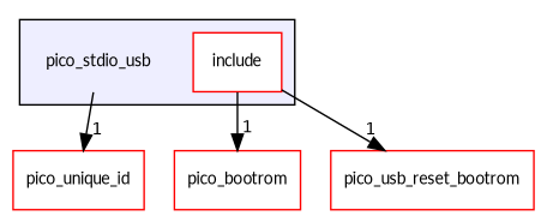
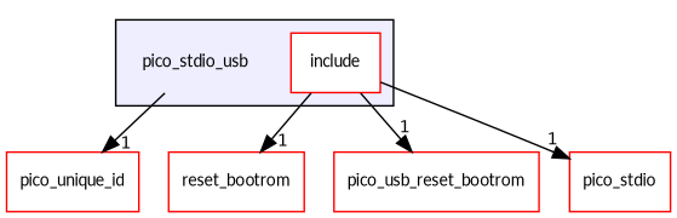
  digraph {
    compound=true
    fontname=Lato
    node [fontname=Lato fontsize=10 shape=box color=red fillcolor=white style=filled]
    edge [fontname=Lato headlabel=1 labeldistance=1.5 labelfontname=Helvetica labelfontsize=10]
    n1 [label=pico_stdio_usb shape=plaintext color="" fillcolor="" style=""]
    n2 [label=include]
    n3 [label=pico_unique_id]
-   n4 [label=pico_bootrom]
+   n4 [label=reset_bootrom]
    n5 [label=pico_usb_reset_bootrom]
+   n6 [label=pico_stdio]
    subgraph cluster_1 {
      bgcolor="#eeeeff"
      pencolor=black
      n1
      n2
    }
    n1 -> n3
    n2 -> n4
    n2 -> n5
+   n2 -> n6
  }
